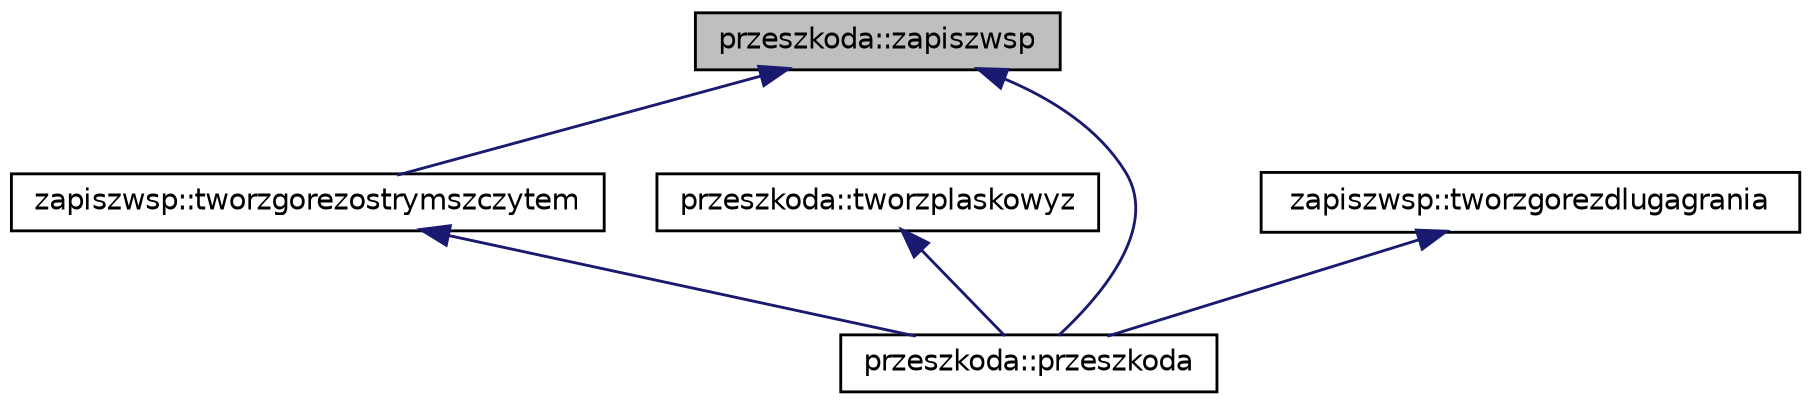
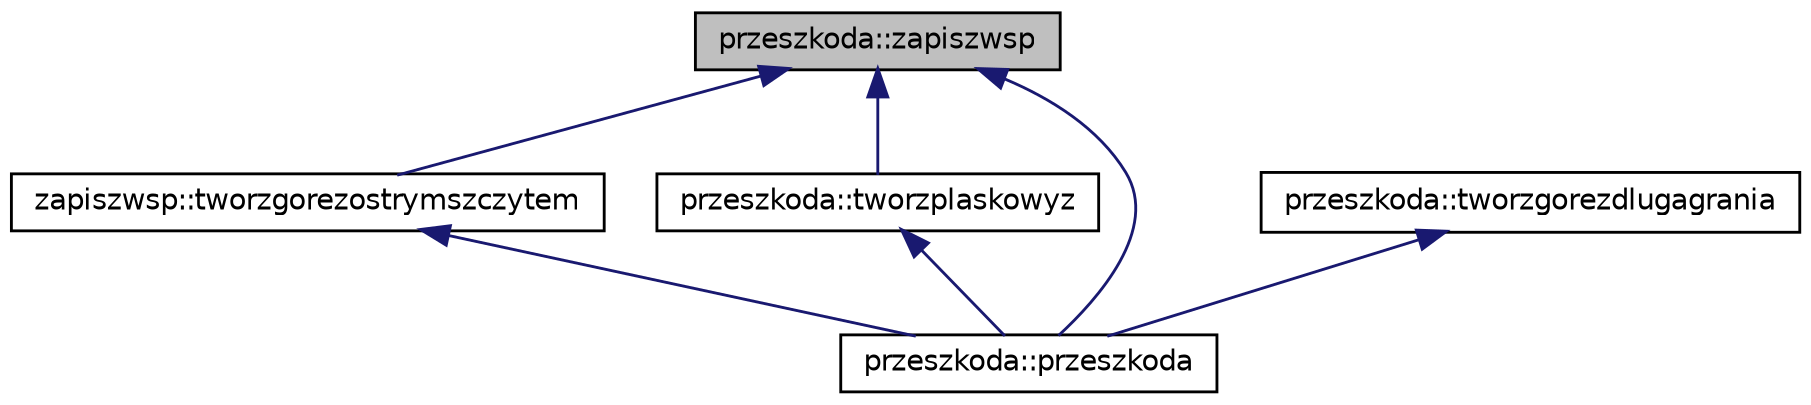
  digraph {
    rankdir=TB
    node [color=black fillcolor=white fontname=Helvetica fontsize=10 shape=record style=filled]
    edge [color=midnightblue dir=back fontname=Helvetica fontsize=10 labelfontname=Helvetica labelfontsize=10 style=solid]
    n1 [fillcolor=grey75 fontcolor=black height=0.2 label="przeszkoda::zapiszwsp" width=0.4]
    n2 [height=0.2 label="zapiszwsp::tworzgorezostrymszczytem" width=0.4]
    n3 [height=0.2 label="przeszkoda::tworzplaskowyz" width=0.4]
    n4 [height=0.2 label="przeszkoda::przeszkoda" width=0.4]
-   n5 [height=0.2 label="zapiszwsp::tworzgorezdlugagrania" width=0.4]
+   n5 [height=0.2 label="przeszkoda::tworzgorezdlugagrania" width=0.4]
    n1 -> n2
+   n1 -> n3
    n1 -> n4
    n2 -> n4
    n3 -> n4
    n5 -> n4
  }
